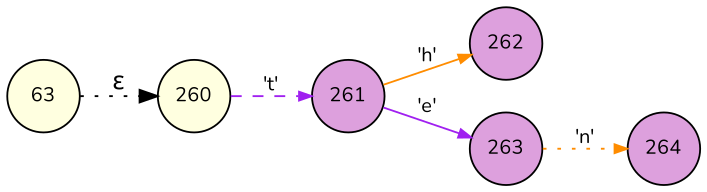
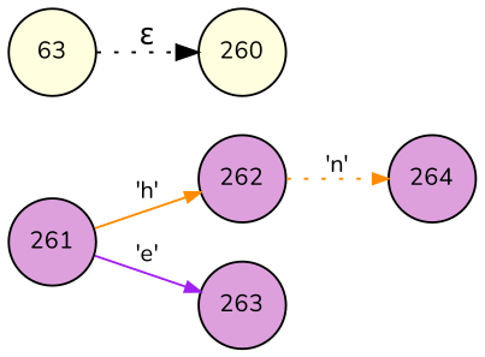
  digraph {
    fontname=Nunito
    rankdir=LR
    node [fillcolor=plum fixedsize=true fontname=Nunito fontsize=11 peripheries=1 shape=circle style=filled]
    edge [arrowhead=normal arrowsize=.7 color=darkorange fontname=Nunito fontsize=11 style=dotted]
    n1 [label=262 width=.55]
    n2 [label=263 width=.55]
    n3 [label=264 width=.55]
    n4 [fillcolor=lightyellow label=260 width=.55]
    n5 [label=261 width=.55]
    n6 [fillcolor=lightyellow label=63 width=.55]
-   n2 -> n3 [label="'n'"]
-   n4 -> n5 [color=purple label="'t'" style=dashed]
+   n1 -> n3 [label="'n'"]
    n5 -> n1 [label="'h'" style=solid]
    n5 -> n2 [color=purple label="'e'" style=solid]
    n6 -> n4 [color=black label="&epsilon;" arrowhead="" arrowsize="" fontsize=""]
  }
